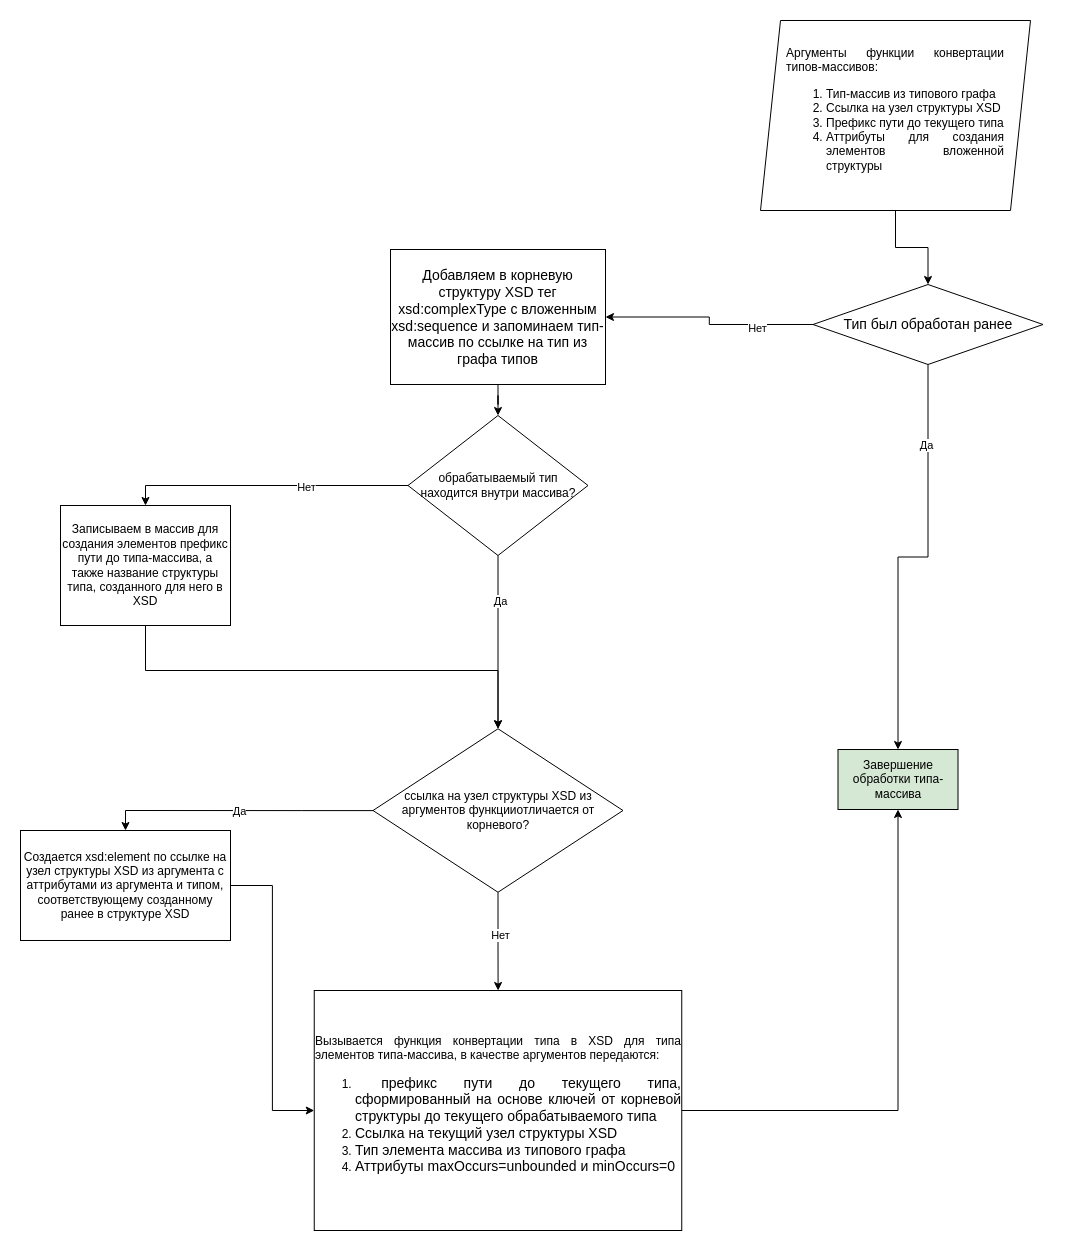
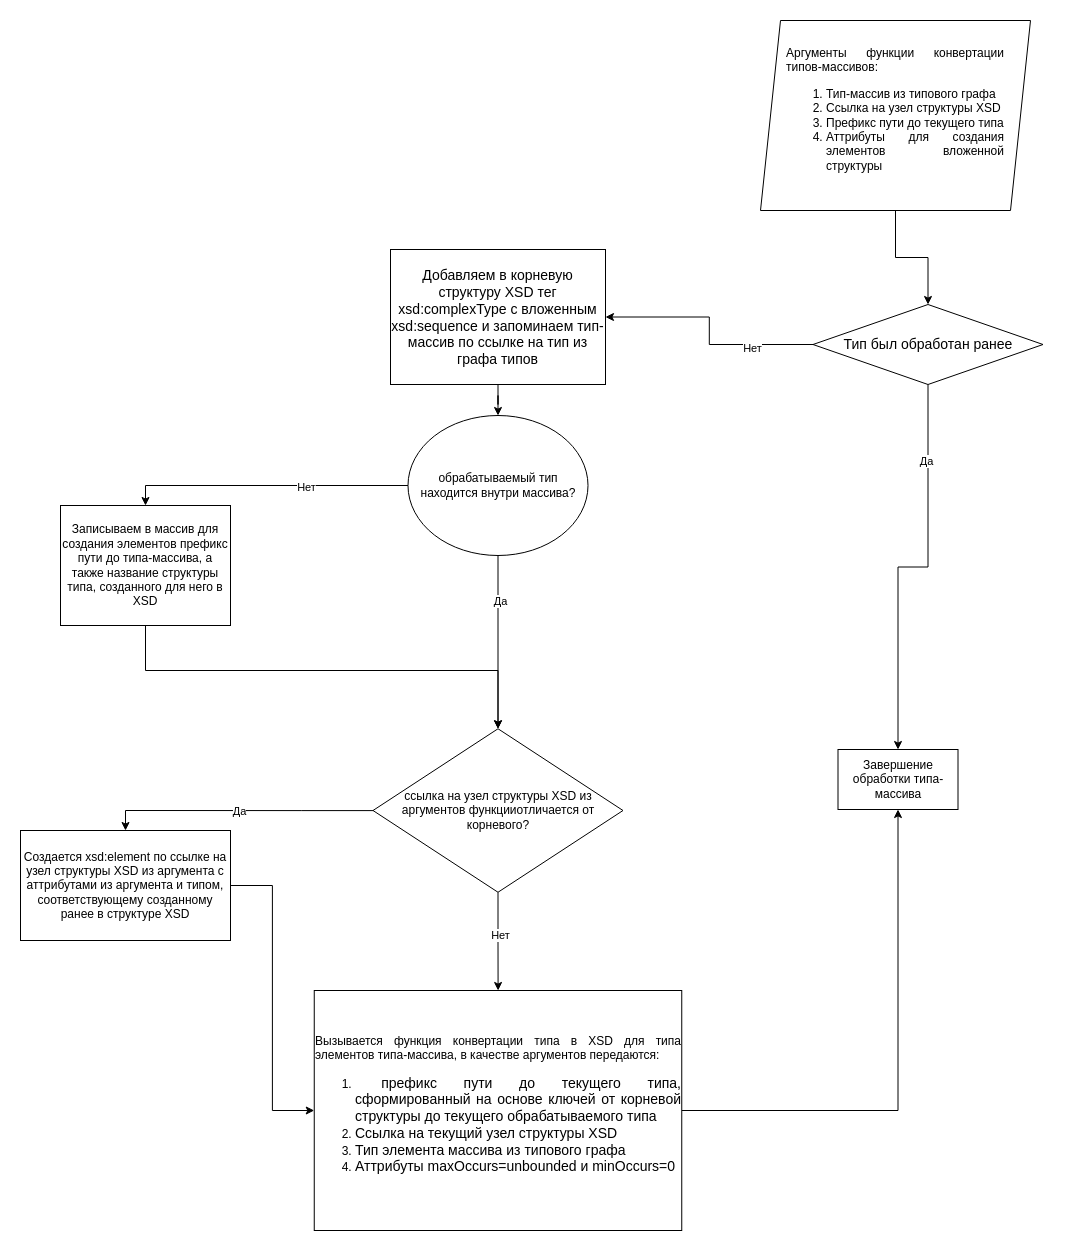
  <mxCell id="0" />
  <mxCell id="1" parent="0" />
  <mxCell id="2" style="edgeStyle=orthogonalEdgeStyle;rounded=0;orthogonalLoop=1;jettySize=auto;html=1;entryX=0.5;entryY=0;entryDx=0;entryDy=0;" edge="1" parent="1" source="3" target="8"><mxGeometry relative="1" as="geometry" /></mxCell>
  <mxCell id="3" value="&lt;div style=&quot;text-align: justify;&quot;&gt;Аргументы функции конвертации типов-массивов:&lt;/div&gt;&lt;ol&gt;&lt;li style=&quot;text-align: justify;&quot;&gt;Тип-массив из типового графа&lt;/li&gt;&lt;li style=&quot;text-align: justify;&quot;&gt;Ссылка на узел структуры XSD&lt;/li&gt;&lt;li style=&quot;text-align: justify;&quot;&gt;Префикс пути до текущего типа&lt;/li&gt;&lt;li style=&quot;text-align: justify;&quot;&gt;Аттрибуты для создания элементов вложенной структуры&lt;/li&gt;&lt;/ol&gt;" style="shape=parallelogram;perimeter=parallelogramPerimeter;whiteSpace=wrap;html=1;fixedSize=1;spacingLeft=25;spacingRight=25;" vertex="1" parent="1"><mxGeometry x="760" y="20" width="270" height="190" as="geometry" /></mxCell>
  <mxCell id="4" style="edgeStyle=orthogonalEdgeStyle;rounded=0;orthogonalLoop=1;jettySize=auto;html=1;" edge="1" parent="1" source="8" target="10"><mxGeometry relative="1" as="geometry" /></mxCell>
  <mxCell id="5" value="Нет" style="edgeLabel;html=1;align=center;verticalAlign=middle;resizable=0;points=[];" vertex="1" connectable="0" parent="4"><mxGeometry x="-0.469" y="3" relative="1" as="geometry"><mxPoint x="1" as="offset" /></mxGeometry></mxCell>
  <mxCell id="6" style="edgeStyle=orthogonalEdgeStyle;rounded=0;orthogonalLoop=1;jettySize=auto;html=1;" edge="1" parent="1" source="8" target="15"><mxGeometry relative="1" as="geometry" /></mxCell>
  <mxCell id="7" value="Да" style="edgeLabel;html=1;align=center;verticalAlign=middle;resizable=0;points=[];" vertex="1" connectable="0" parent="6"><mxGeometry x="-0.608" y="-2" relative="1" as="geometry"><mxPoint y="-1" as="offset" /></mxGeometry></mxCell>
- <mxCell id="8" value="&lt;span style=&quot;font-size: 14px;&quot;&gt;Тип был обработан ранее&lt;/span&gt;" style="rhombus;whiteSpace=wrap;html=1;" vertex="1" parent="1"><mxGeometry x="812.5" y="284" width="230" height="80" as="geometry" /></mxCell>
+ <mxCell id="8" value="&lt;span style=&quot;font-size: 14px;&quot;&gt;Тип был обработан ранее&lt;/span&gt;" style="rhombus;whiteSpace=wrap;html=1;" vertex="1" parent="1"><mxGeometry x="812.5" y="304" width="230" height="80" as="geometry" /></mxCell>
  <mxCell id="9" style="edgeStyle=orthogonalEdgeStyle;rounded=0;orthogonalLoop=1;jettySize=auto;html=1;entryX=0.5;entryY=0;entryDx=0;entryDy=0;" edge="1" parent="1" source="10" target="20"><mxGeometry relative="1" as="geometry" /></mxCell>
  <mxCell id="10" value="&lt;span style=&quot;font-size: 14px;&quot;&gt;Добавляем в корневую структуру XSD тег xsd:complexType с вложенным xsd:sequence и запоминаем тип-массив по ссылке на тип из графа типов&lt;/span&gt;" style="rounded=0;whiteSpace=wrap;html=1;" vertex="1" parent="1"><mxGeometry x="390" y="249" width="215" height="135" as="geometry" /></mxCell>
  <mxCell id="11" style="edgeStyle=orthogonalEdgeStyle;rounded=0;orthogonalLoop=1;jettySize=auto;html=1;entryX=0.5;entryY=1;entryDx=0;entryDy=0;" edge="1" parent="1" source="12" target="15"><mxGeometry relative="1" as="geometry" /></mxCell>
  <mxCell id="12" value="&lt;div style=&quot;text-align: justify;&quot;&gt;&lt;span style=&quot;background-color: initial;&quot;&gt;Вызывается функция конвертации типа в XSD для типа элементов типа-массива, в качестве аргументов передаются:&lt;/span&gt;&lt;/div&gt;&lt;div&gt;&lt;ol&gt;&lt;li style=&quot;text-align: justify;&quot;&gt;&amp;nbsp;&lt;span style=&quot;font-size: 14px;&quot;&gt;префикс пути до текущего типа, сформированный на основе ключей от корневой структуры до текущего обрабатываемого типа&lt;/span&gt;&lt;/li&gt;&lt;li style=&quot;text-align: justify;&quot;&gt;&lt;span style=&quot;font-size: 14px;&quot;&gt;Ссылка на текущий узел структуры XSD&lt;/span&gt;&lt;/li&gt;&lt;li style=&quot;text-align: justify;&quot;&gt;&lt;span style=&quot;font-size: 14px;&quot;&gt;Тип элемента массива из типового графа&lt;/span&gt;&lt;/li&gt;&lt;li style=&quot;text-align: justify;&quot;&gt;&lt;span style=&quot;font-size: 14px;&quot;&gt;Аттрибуты&amp;nbsp;&lt;/span&gt;&lt;span style=&quot;font-size: 14px;&quot;&gt;maxOccurs=unbounded и minOccurs=0&lt;/span&gt;&lt;span style=&quot;font-size: 14px; text-align: center;&quot;&gt;&amp;nbsp;&lt;/span&gt;&lt;/li&gt;&lt;/ol&gt;&lt;/div&gt;" style="rounded=0;whiteSpace=wrap;html=1;" vertex="1" parent="1"><mxGeometry x="313.75" y="990" width="367.5" height="240" as="geometry" /></mxCell>
  <mxCell id="13" style="edgeStyle=orthogonalEdgeStyle;rounded=0;orthogonalLoop=1;jettySize=auto;html=1;entryX=0.5;entryY=0;entryDx=0;entryDy=0;" edge="1" parent="1" source="14" target="25"><mxGeometry relative="1" as="geometry"><Array as="points"><mxPoint x="145" y="670" /><mxPoint x="497" y="670" /></Array></mxGeometry></mxCell>
  <mxCell id="14" value="Записываем в массив для создания элементов префикс пути до типа-массива, а также название структуры типа, созданного для него в XSD" style="rounded=0;whiteSpace=wrap;html=1;" vertex="1" parent="1"><mxGeometry x="60" y="505" width="170" height="120" as="geometry" /></mxCell>
- <mxCell id="15" value="Завершение обработки типа-массива" style="rounded=0;whiteSpace=wrap;html=1;fillColor=#d5e8d4;" vertex="1" parent="1"><mxGeometry x="837.5" y="749" width="120" height="60" as="geometry" /></mxCell>
+ <mxCell id="15" value="Завершение обработки типа-массива" style="rounded=0;whiteSpace=wrap;html=1;" vertex="1" parent="1"><mxGeometry x="837.5" y="749" width="120" height="60" as="geometry" /></mxCell>
  <mxCell id="16" style="edgeStyle=orthogonalEdgeStyle;rounded=0;orthogonalLoop=1;jettySize=auto;html=1;entryX=0.5;entryY=0;entryDx=0;entryDy=0;" edge="1" parent="1" source="20" target="14"><mxGeometry relative="1" as="geometry" /></mxCell>
  <mxCell id="17" value="Нет" style="edgeLabel;html=1;align=center;verticalAlign=middle;resizable=0;points=[];" vertex="1" connectable="0" parent="16"><mxGeometry x="-0.281" y="1" relative="1" as="geometry"><mxPoint as="offset" /></mxGeometry></mxCell>
  <mxCell id="18" style="edgeStyle=orthogonalEdgeStyle;rounded=0;orthogonalLoop=1;jettySize=auto;html=1;entryX=0.5;entryY=0;entryDx=0;entryDy=0;" edge="1" parent="1" source="20" target="25"><mxGeometry relative="1" as="geometry" /></mxCell>
  <mxCell id="19" value="Да" style="edgeLabel;html=1;align=center;verticalAlign=middle;resizable=0;points=[];" vertex="1" connectable="0" parent="18"><mxGeometry x="-0.475" y="2" relative="1" as="geometry"><mxPoint as="offset" /></mxGeometry></mxCell>
- <mxCell id="20" value="обрабатываемый тип находится внутри массива?" style="rhombus;whiteSpace=wrap;html=1;" vertex="1" parent="1"><mxGeometry x="407.5" y="415" width="180" height="140" as="geometry" /></mxCell>
+ <mxCell id="20" value="обрабатываемый тип находится внутри массива?" style="ellipse;whiteSpace=wrap;html=1;" vertex="1" parent="1"><mxGeometry x="407.5" y="415" width="180" height="140" as="geometry" /></mxCell>
  <mxCell id="21" style="edgeStyle=orthogonalEdgeStyle;rounded=0;orthogonalLoop=1;jettySize=auto;html=1;entryX=0.5;entryY=0;entryDx=0;entryDy=0;" edge="1" parent="1" source="25" target="27"><mxGeometry relative="1" as="geometry" /></mxCell>
  <mxCell id="22" value="Да" style="edgeLabel;html=1;align=center;verticalAlign=middle;resizable=0;points=[];" vertex="1" connectable="0" parent="21"><mxGeometry x="-0.004" relative="1" as="geometry"><mxPoint x="-1" as="offset" /></mxGeometry></mxCell>
  <mxCell id="23" style="edgeStyle=orthogonalEdgeStyle;rounded=0;orthogonalLoop=1;jettySize=auto;html=1;" edge="1" parent="1" source="25" target="12"><mxGeometry relative="1" as="geometry" /></mxCell>
  <mxCell id="24" value="Нет" style="edgeLabel;html=1;align=center;verticalAlign=middle;resizable=0;points=[];" vertex="1" connectable="0" parent="23"><mxGeometry x="-0.12" y="2" relative="1" as="geometry"><mxPoint as="offset" /></mxGeometry></mxCell>
  <mxCell id="25" value="ссылка на узел структуры XSD из аргументов функцииотличается от корневого?" style="rhombus;whiteSpace=wrap;html=1;" vertex="1" parent="1"><mxGeometry x="372.5" y="728.25" width="250" height="163.5" as="geometry" /></mxCell>
  <mxCell id="26" style="edgeStyle=orthogonalEdgeStyle;rounded=0;orthogonalLoop=1;jettySize=auto;html=1;entryX=0;entryY=0.5;entryDx=0;entryDy=0;" edge="1" parent="1" source="27" target="12"><mxGeometry relative="1" as="geometry" /></mxCell>
  <mxCell id="27" value="Создается xsd:element по ссылке на узел структуры XSD из аргумента с аттрибутами из аргумента и типом, соответствующему созданному ранее в структуре XSD" style="rounded=0;whiteSpace=wrap;html=1;" vertex="1" parent="1"><mxGeometry x="20" y="830" width="210" height="110" as="geometry" /></mxCell>
